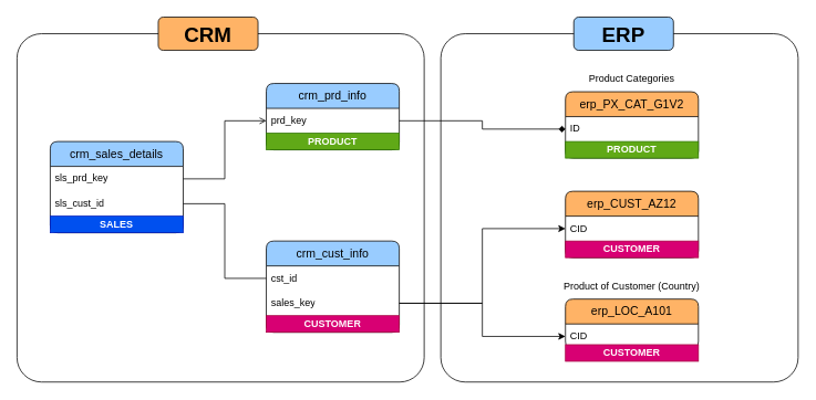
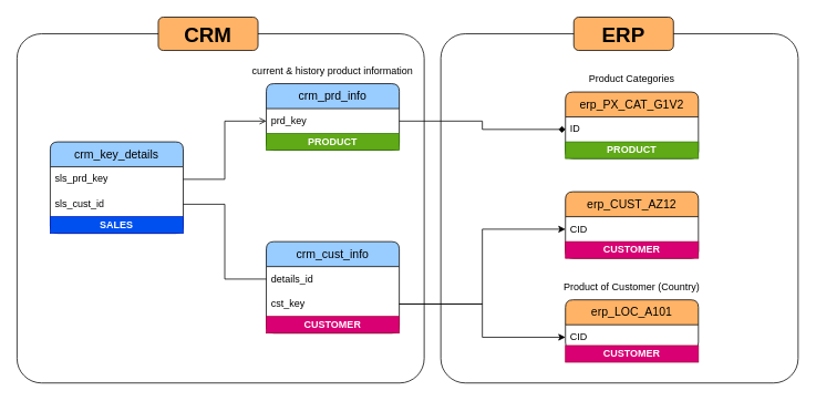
  <mxCell id="0" />
  <mxCell id="1" parent="0" />
  <mxCell id="2" value="" style="rounded=1;whiteSpace=wrap;html=1;arcSize=7;fillColor=none;" parent="1" vertex="1"><mxGeometry x="20" y="40" width="490" height="420" as="geometry" /></mxCell>
  <mxCell id="3" value="" style="rounded=1;whiteSpace=wrap;html=1;arcSize=7;fillColor=none;" parent="1" vertex="1"><mxGeometry x="530" y="40" width="430" height="420" as="geometry" /></mxCell>
- <mxCell id="4" value="crm_sales_details" style="swimlane;fontStyle=0;childLayout=stackLayout;horizontal=1;startSize=30;horizontalStack=0;resizeParent=1;resizeParentMax=0;resizeLast=0;collapsible=1;marginBottom=0;whiteSpace=wrap;html=1;rounded=1;arcSize=10;fillColor=#99CCFF;fontSize=14;fontColor=#000000;" parent="1" vertex="1"><mxGeometry x="60" y="170" width="160" height="110" as="geometry"><mxRectangle x="140" y="140" width="150" height="30" as="alternateBounds" /></mxGeometry></mxCell>
+ <mxCell id="4" value="crm_key_details" style="swimlane;fontStyle=0;childLayout=stackLayout;horizontal=1;startSize=30;horizontalStack=0;resizeParent=1;resizeParentMax=0;resizeLast=0;collapsible=1;marginBottom=0;whiteSpace=wrap;html=1;rounded=1;arcSize=10;fillColor=#99CCFF;fontSize=14;fontColor=#000000;" parent="1" vertex="1"><mxGeometry x="60" y="170" width="160" height="110" as="geometry"><mxRectangle x="140" y="140" width="150" height="30" as="alternateBounds" /></mxGeometry></mxCell>
  <mxCell id="5" value="sls_prd_key" style="text;strokeColor=none;fillColor=none;align=left;verticalAlign=middle;spacingLeft=4;spacingRight=4;overflow=hidden;points=[[0,0.5],[1,0.5]];portConstraint=eastwest;rotatable=0;whiteSpace=wrap;html=1;" parent="4" vertex="1"><mxGeometry y="30" width="160" height="30" as="geometry" /></mxCell>
  <mxCell id="6" value="sls_cust_id" style="text;strokeColor=none;fillColor=none;align=left;verticalAlign=middle;spacingLeft=4;spacingRight=4;overflow=hidden;points=[[0,0.5],[1,0.5]];portConstraint=eastwest;rotatable=0;whiteSpace=wrap;html=1;" parent="4" vertex="1"><mxGeometry y="60" width="160" height="30" as="geometry" /></mxCell>
  <mxCell id="7" value="&lt;b&gt;SALES&lt;/b&gt;" style="text;strokeColor=#001DBC;fillColor=#0050ef;align=center;verticalAlign=middle;spacingLeft=4;spacingRight=4;overflow=hidden;points=[[0,0.5],[1,0.5]];portConstraint=eastwest;rotatable=0;whiteSpace=wrap;html=1;fontColor=#ffffff;" vertex="1" parent="4"><mxGeometry y="90" width="160" height="20" as="geometry" /></mxCell>
  <mxCell id="8" value="crm_cust_info" style="swimlane;fontStyle=0;childLayout=stackLayout;horizontal=1;startSize=30;horizontalStack=0;resizeParent=1;resizeParentMax=0;resizeLast=0;collapsible=1;marginBottom=0;whiteSpace=wrap;html=1;rounded=1;arcSize=10;fillColor=#99CCFF;fontSize=14;fontColor=#000000;" parent="1" vertex="1"><mxGeometry x="320" y="290" width="160" height="110" as="geometry"><mxRectangle x="140" y="140" width="150" height="30" as="alternateBounds" /></mxGeometry></mxCell>
- <mxCell id="9" value="cst_id" style="text;strokeColor=none;fillColor=none;align=left;verticalAlign=middle;spacingLeft=4;spacingRight=4;overflow=hidden;points=[[0,0.5],[1,0.5]];portConstraint=eastwest;rotatable=0;whiteSpace=wrap;html=1;" parent="8" vertex="1"><mxGeometry y="30" width="160" height="30" as="geometry" /></mxCell>
- <mxCell id="10" value="sales_key" style="text;strokeColor=none;fillColor=none;align=left;verticalAlign=middle;spacingLeft=4;spacingRight=4;overflow=hidden;points=[[0,0.5],[1,0.5]];portConstraint=eastwest;rotatable=0;whiteSpace=wrap;html=1;" parent="8" vertex="1"><mxGeometry y="60" width="160" height="30" as="geometry" /></mxCell>
+ <mxCell id="9" value="details_id" style="text;strokeColor=none;fillColor=none;align=left;verticalAlign=middle;spacingLeft=4;spacingRight=4;overflow=hidden;points=[[0,0.5],[1,0.5]];portConstraint=eastwest;rotatable=0;whiteSpace=wrap;html=1;" parent="8" vertex="1"><mxGeometry y="30" width="160" height="30" as="geometry" /></mxCell>
+ <mxCell id="10" value="cst_key" style="text;strokeColor=none;fillColor=none;align=left;verticalAlign=middle;spacingLeft=4;spacingRight=4;overflow=hidden;points=[[0,0.5],[1,0.5]];portConstraint=eastwest;rotatable=0;whiteSpace=wrap;html=1;" parent="8" vertex="1"><mxGeometry y="60" width="160" height="30" as="geometry" /></mxCell>
  <mxCell id="11" value="&lt;b&gt;CUSTOMER&lt;/b&gt;" style="text;html=1;strokeColor=#A50040;fillColor=#d80073;align=center;verticalAlign=middle;whiteSpace=wrap;overflow=hidden;fontFamily=Helvetica;fontSize=12;fontColor=#ffffff;" vertex="1" parent="8"><mxGeometry y="90" width="160" height="20" as="geometry" /></mxCell>
  <mxCell id="12" value="crm_prd_info" style="swimlane;fontStyle=0;childLayout=stackLayout;horizontal=1;startSize=30;horizontalStack=0;resizeParent=1;resizeParentMax=0;resizeLast=0;collapsible=1;marginBottom=0;whiteSpace=wrap;html=1;rounded=1;arcSize=10;fillColor=#99CCFF;fontSize=14;fontColor=#000000;" parent="1" vertex="1"><mxGeometry x="320" y="100" width="160" height="80" as="geometry"><mxRectangle x="140" y="140" width="150" height="30" as="alternateBounds" /></mxGeometry></mxCell>
  <mxCell id="13" value="prd_key" style="text;strokeColor=none;fillColor=none;align=left;verticalAlign=middle;spacingLeft=4;spacingRight=4;overflow=hidden;points=[[0,0.5],[1,0.5]];portConstraint=eastwest;rotatable=0;whiteSpace=wrap;html=1;" parent="12" vertex="1"><mxGeometry y="30" width="160" height="30" as="geometry" /></mxCell>
  <mxCell id="14" value="&lt;b&gt;PRODUCT&lt;/b&gt;" style="text;strokeColor=#2D7600;fillColor=#60a917;align=center;verticalAlign=middle;spacingLeft=4;spacingRight=4;overflow=hidden;points=[[0,0.5],[1,0.5]];portConstraint=eastwest;rotatable=0;whiteSpace=wrap;html=1;fontColor=#ffffff;" vertex="1" parent="12"><mxGeometry y="60" width="160" height="20" as="geometry" /></mxCell>
  <mxCell id="15" style="edgeStyle=orthogonalEdgeStyle;rounded=0;orthogonalLoop=1;jettySize=auto;html=1;entryX=0;entryY=0.5;entryDx=0;entryDy=0;endArrow=none;" parent="1" source="6" target="9" edge="1"><mxGeometry relative="1" as="geometry" /></mxCell>
  <mxCell id="16" style="edgeStyle=orthogonalEdgeStyle;rounded=0;orthogonalLoop=1;jettySize=auto;html=1;entryX=0;entryY=0.5;entryDx=0;entryDy=0;endArrow=open;" parent="1" source="5" target="13" edge="1"><mxGeometry relative="1" as="geometry" /></mxCell>
  <mxCell id="17" value="erp_CUST_AZ12" style="swimlane;fontStyle=0;childLayout=stackLayout;horizontal=1;startSize=30;horizontalStack=0;resizeParent=1;resizeParentMax=0;resizeLast=0;collapsible=1;marginBottom=0;whiteSpace=wrap;html=1;rounded=1;arcSize=10;fillColor=#FFB366;fontSize=14;fontColor=#000000;" parent="1" vertex="1"><mxGeometry x="680" y="230" width="160" height="80" as="geometry"><mxRectangle x="140" y="140" width="150" height="30" as="alternateBounds" /></mxGeometry></mxCell>
  <mxCell id="18" value="CID" style="text;strokeColor=none;fillColor=none;align=left;verticalAlign=middle;spacingLeft=4;spacingRight=4;overflow=hidden;points=[[0,0.5],[1,0.5]];portConstraint=eastwest;rotatable=0;whiteSpace=wrap;html=1;" parent="17" vertex="1"><mxGeometry y="30" width="160" height="30" as="geometry" /></mxCell>
  <mxCell id="19" value="&lt;b&gt;CUSTOMER&lt;/b&gt;" style="text;html=1;strokeColor=#A50040;fillColor=#d80073;align=center;verticalAlign=middle;whiteSpace=wrap;overflow=hidden;fontFamily=Helvetica;fontSize=12;fontColor=#ffffff;" vertex="1" parent="17"><mxGeometry y="60" width="160" height="20" as="geometry" /></mxCell>
  <mxCell id="20" style="edgeStyle=orthogonalEdgeStyle;rounded=0;orthogonalLoop=1;jettySize=auto;html=1;entryX=0;entryY=0.5;entryDx=0;entryDy=0;" parent="1" source="10" target="18" edge="1"><mxGeometry relative="1" as="geometry" /></mxCell>
  <mxCell id="21" value="erp_LOC_A101" style="swimlane;fontStyle=0;childLayout=stackLayout;horizontal=1;startSize=30;horizontalStack=0;resizeParent=1;resizeParentMax=0;resizeLast=0;collapsible=1;marginBottom=0;whiteSpace=wrap;html=1;rounded=1;arcSize=10;fillColor=#FFB366;fontSize=14;fontColor=#000000;" parent="1" vertex="1"><mxGeometry x="680" y="360" width="160" height="60" as="geometry"><mxRectangle x="140" y="140" width="150" height="30" as="alternateBounds" /></mxGeometry></mxCell>
  <mxCell id="22" value="CID" style="text;strokeColor=none;fillColor=none;align=left;verticalAlign=middle;spacingLeft=4;spacingRight=4;overflow=hidden;points=[[0,0.5],[1,0.5]];portConstraint=eastwest;rotatable=0;whiteSpace=wrap;html=1;" parent="21" vertex="1"><mxGeometry y="30" width="160" height="30" as="geometry" /></mxCell>
  <mxCell id="23" value="erp_PX_CAT_G1V2" style="swimlane;fontStyle=0;childLayout=stackLayout;horizontal=1;startSize=30;horizontalStack=0;resizeParent=1;resizeParentMax=0;resizeLast=0;collapsible=1;marginBottom=0;whiteSpace=wrap;html=1;rounded=1;arcSize=10;fillColor=#FFB366;fontSize=14;fontColor=#000000;" parent="1" vertex="1"><mxGeometry x="680" y="110" width="160" height="80" as="geometry"><mxRectangle x="140" y="140" width="150" height="30" as="alternateBounds" /></mxGeometry></mxCell>
  <mxCell id="24" value="ID" style="text;strokeColor=none;fillColor=none;align=left;verticalAlign=middle;spacingLeft=4;spacingRight=4;overflow=hidden;points=[[0,0.5],[1,0.5]];portConstraint=eastwest;rotatable=0;whiteSpace=wrap;html=1;" parent="23" vertex="1"><mxGeometry y="30" width="160" height="30" as="geometry" /></mxCell>
  <mxCell id="25" value="&lt;b&gt;PRODUCT&lt;/b&gt;" style="text;strokeColor=#2D7600;fillColor=#60a917;align=center;verticalAlign=middle;spacingLeft=4;spacingRight=4;overflow=hidden;points=[[0,0.5],[1,0.5]];portConstraint=eastwest;rotatable=0;whiteSpace=wrap;html=1;fontColor=#ffffff;" vertex="1" parent="23"><mxGeometry y="60" width="160" height="20" as="geometry" /></mxCell>
  <mxCell id="26" style="edgeStyle=orthogonalEdgeStyle;rounded=0;orthogonalLoop=1;jettySize=auto;html=1;entryX=0;entryY=0.5;entryDx=0;entryDy=0;endArrow=diamond;" parent="1" source="13" target="24" edge="1"><mxGeometry relative="1" as="geometry" /></mxCell>
  <mxCell id="27" style="edgeStyle=orthogonalEdgeStyle;rounded=0;orthogonalLoop=1;jettySize=auto;html=1;entryX=0;entryY=0.5;entryDx=0;entryDy=0;" parent="1" source="10" target="22" edge="1"><mxGeometry relative="1" as="geometry" /></mxCell>
  <mxCell id="28" value="CRM" style="rounded=1;whiteSpace=wrap;html=1;fillColor=#ffb366;fontColor=#000000;fontSize=25;fontStyle=1;" parent="1" vertex="1"><mxGeometry x="190" y="20" width="120" height="40" as="geometry" /></mxCell>
- <mxCell id="29" value="ERP" style="rounded=1;whiteSpace=wrap;html=1;fillColor=#99ccff;fontColor=#000000;fontSize=25;fontStyle=1;" parent="1" vertex="1"><mxGeometry x="690" y="20" width="120" height="40" as="geometry" /></mxCell>
+ <mxCell id="29" value="ERP" style="rounded=1;whiteSpace=wrap;html=1;fillColor=#FFB366;fontColor=#000000;fontSize=25;fontStyle=1" parent="1" vertex="1"><mxGeometry x="690" y="20" width="120" height="40" as="geometry" /></mxCell>
+ <mxCell id="30" value="current &amp;amp; history product information" style="text;html=1;align=center;verticalAlign=middle;whiteSpace=wrap;rounded=0;" parent="1" vertex="1"><mxGeometry x="290" y="70" width="220" height="30" as="geometry" /></mxCell>
  <mxCell id="31" value="Product Categories" style="text;html=1;align=center;verticalAlign=middle;whiteSpace=wrap;rounded=0;" parent="1" vertex="1"><mxGeometry x="650" y="80" width="220" height="30" as="geometry" /></mxCell>
  <mxCell id="32" value="Product of Customer (Country)" style="text;html=1;align=center;verticalAlign=middle;whiteSpace=wrap;rounded=0;" parent="1" vertex="1"><mxGeometry x="650" y="330" width="220" height="30" as="geometry" /></mxCell>
  <mxCell id="33" value="&lt;b&gt;CUSTOMER&lt;/b&gt;" style="text;html=1;strokeColor=#A50040;fillColor=#d80073;align=center;verticalAlign=middle;whiteSpace=wrap;overflow=hidden;fontFamily=Helvetica;fontSize=12;fontColor=#ffffff;" vertex="1" parent="1"><mxGeometry x="680" y="415" width="160" height="20" as="geometry" /></mxCell>
